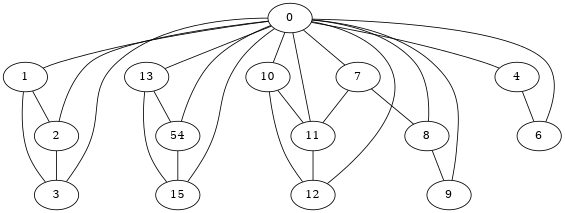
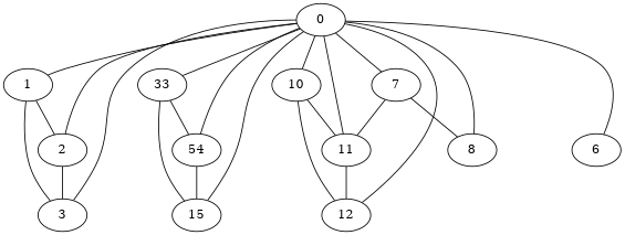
  strict graph {
    edge [weight=1]
    1
    3
    2
-   13
+   13 [label=33]
    15
    n6 [label=54]
    10
    11
    12
    7
    8
-   9
-   4
    6
    0
    1 -- 3
    1 -- 2
    2 -- 3
    13 -- 15
    13 -- n6
    n6 -- 15
    10 -- 11
    10 -- 12
    11 -- 12
    7 -- 11
    7 -- 8
-   8 -- 9
-   4 -- 6
    0 -- 1
    0 -- 3
    0 -- 2
    0 -- 13
    0 -- 15
    0 -- n6
    0 -- 10
    0 -- 11
    0 -- 12
    0 -- 7
    0 -- 8
-   0 -- 9
-   0 -- 4
    0 -- 6
  }
